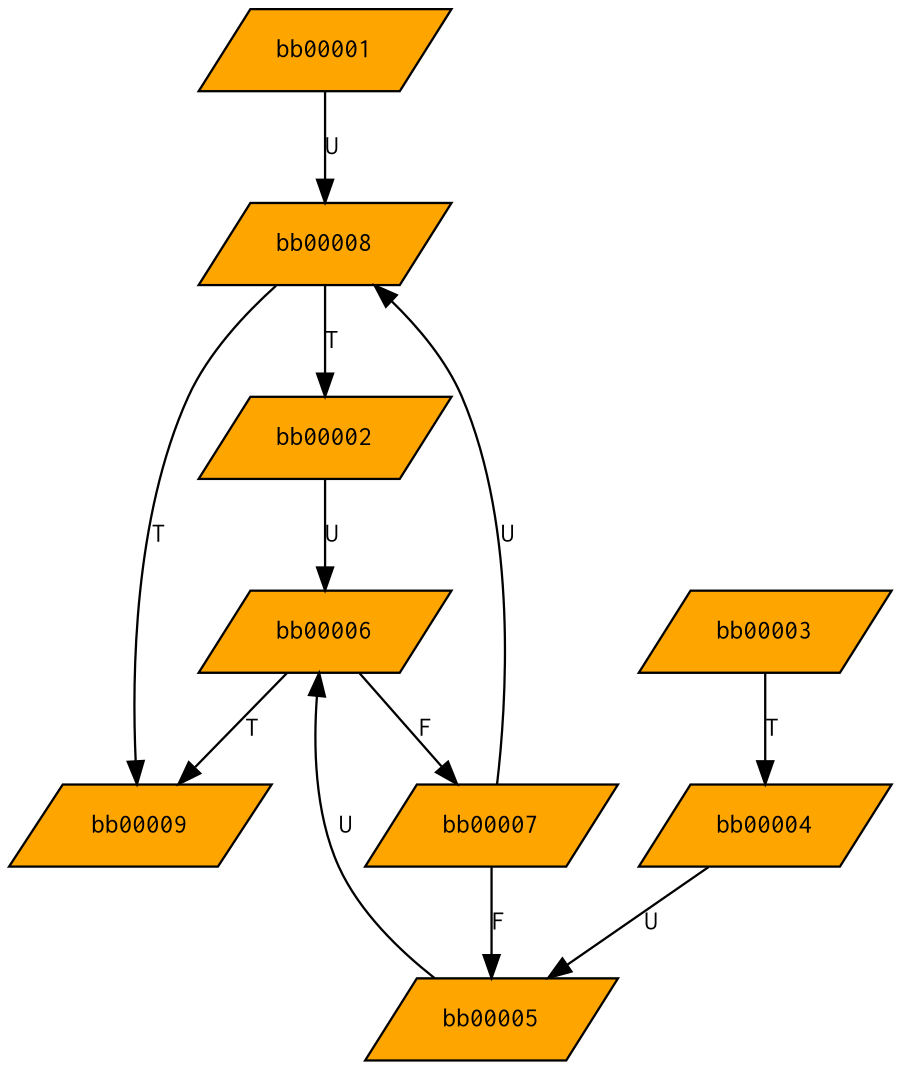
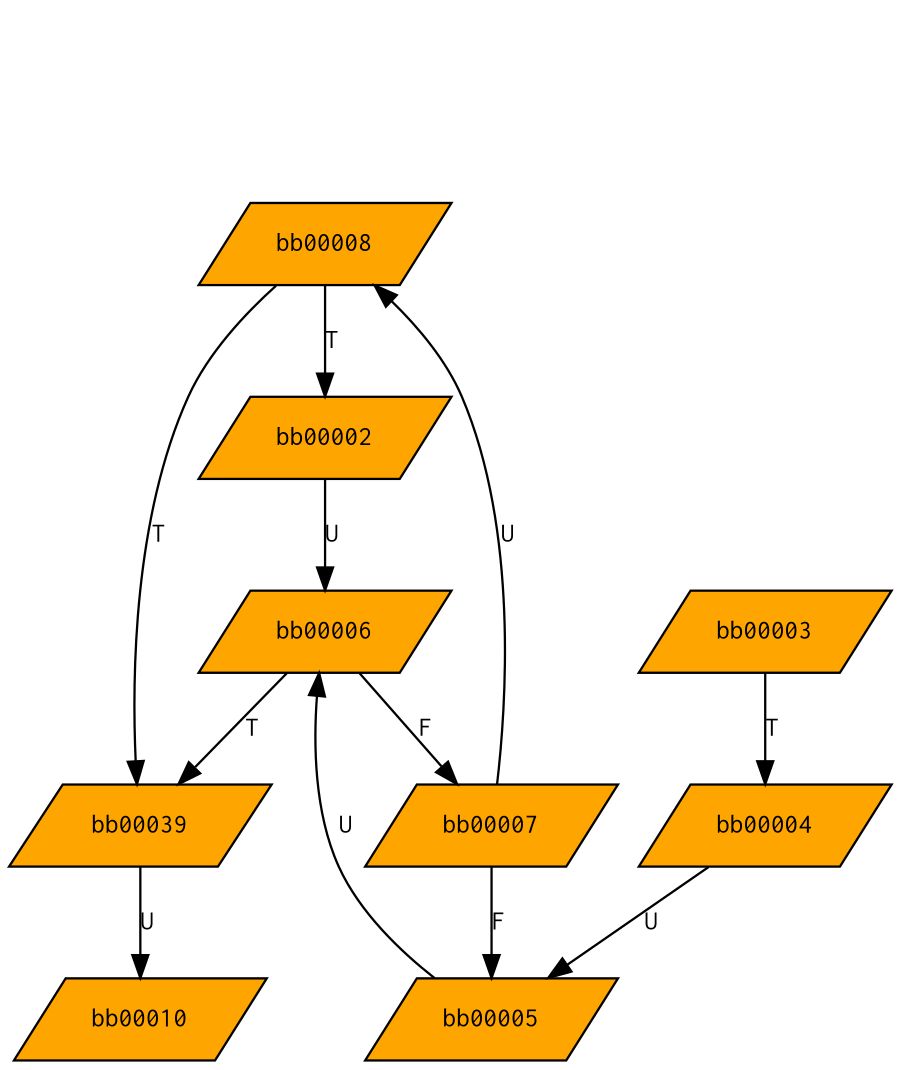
  digraph {
    nodesep=0.175
    rankdir=TB
    node [argix=-1 dataspec=na fillcolor=orange fontname=Courier fontsize=12 ntype="node" shape=parallelogram style=filled]
    edge [argix=-1 dataspec=u1 etype=U fontname=Courier fontsize=12 order=0]
-   n1 [label=bb00001]
    n2 [label=bb00008]
    n3 [label=bb00002]
-   n4 [label=bb00009]
+   n4 [label=bb00039]
    n5 [label=bb00006]
    n6 [label=bb00007]
    n7 [label=bb00003]
    n8 [label=bb00004]
    n9 [label=bb00005]
-   n1 -> n2 [label=U]
+   n10 [label=bb00010]
    n2 -> n3 [etype=T label=T]
    n2 -> n4 [etype=F label=T]
    n3 -> n5 [label=U]
+   n4 -> n10 [label=U]
    n5 -> n4 [etype=T label=T]
    n5 -> n6 [etype=F label=F]
    n6 -> n2 [label=U]
    n6 -> n9 [etype=F label=F]
    n7 -> n8 [etype=T label=T]
    n8 -> n9 [label=U]
    n9 -> n5 [label=U]
  }
